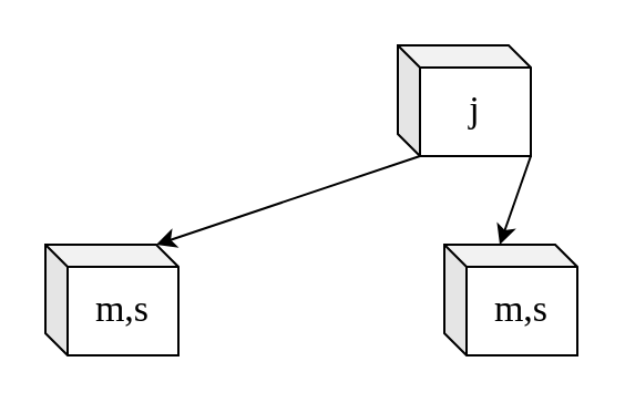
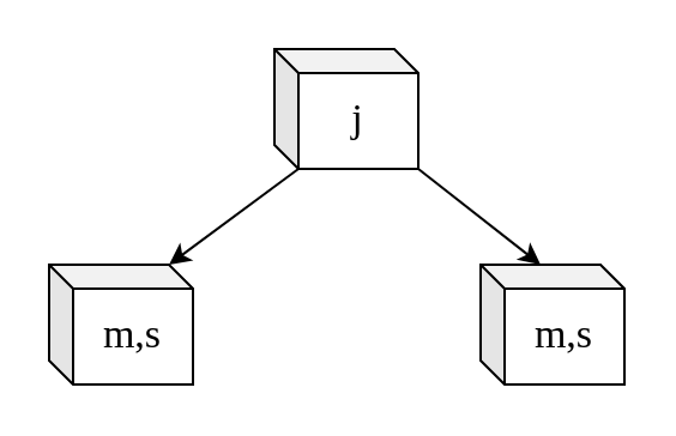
  <mxCell id="0" />
  <mxCell id="1" parent="0" />
  <mxCell id="2" style="rounded=0;orthogonalLoop=1;jettySize=auto;html=1;exitX=1;exitY=1;exitDx=0;exitDy=0;exitPerimeter=0;entryX=0;entryY=0;entryDx=25;entryDy=0;entryPerimeter=0;fontFamily=Comic Sans MS;fontSize=17;" edge="1" parent="1" source="4" target="6"><mxGeometry relative="1" as="geometry" /></mxCell>
  <mxCell id="3" style="edgeStyle=none;rounded=0;orthogonalLoop=1;jettySize=auto;html=1;exitX=0;exitY=0;exitDx=10;exitDy=50;exitPerimeter=0;entryX=0;entryY=0;entryDx=50;entryDy=0;entryPerimeter=0;fontFamily=Comic Sans MS;fontSize=17;" edge="1" parent="1" source="4" target="5"><mxGeometry relative="1" as="geometry" /></mxCell>
- <mxCell id="4" value="&lt;p&gt;&lt;font style=&quot;font-size: 17px&quot; face=&quot;Comic Sans MS&quot;&gt;j&lt;/font&gt;&lt;/p&gt;" style="shape=cube;whiteSpace=wrap;html=1;boundedLbl=1;backgroundOutline=1;darkOpacity=0.05;darkOpacity2=0.1;fontSize=14;size=10;" vertex="1" parent="1"><mxGeometry x="179" y="20" width="60" height="50" as="geometry" /></mxCell>
+ <mxCell id="4" value="&lt;p&gt;&lt;font style=&quot;font-size: 17px&quot; face=&quot;Comic Sans MS&quot;&gt;j&lt;/font&gt;&lt;/p&gt;" style="shape=cube;whiteSpace=wrap;html=1;boundedLbl=1;backgroundOutline=1;darkOpacity=0.05;darkOpacity2=0.1;fontSize=14;size=10;" vertex="1" parent="1"><mxGeometry x="114" y="20" width="60" height="50" as="geometry" /></mxCell>
  <mxCell id="5" value="&lt;p&gt;&lt;font style=&quot;font-size: 17px&quot; face=&quot;Comic Sans MS&quot;&gt;m,s&lt;/font&gt;&lt;/p&gt;" style="shape=cube;whiteSpace=wrap;html=1;boundedLbl=1;backgroundOutline=1;darkOpacity=0.05;darkOpacity2=0.1;fontSize=14;size=10;" vertex="1" parent="1"><mxGeometry x="20" y="110" width="60" height="50" as="geometry" /></mxCell>
  <mxCell id="6" value="&lt;p&gt;&lt;font style=&quot;font-size: 17px&quot; face=&quot;Comic Sans MS&quot;&gt;m,s&lt;/font&gt;&lt;/p&gt;" style="shape=cube;whiteSpace=wrap;html=1;boundedLbl=1;backgroundOutline=1;darkOpacity=0.05;darkOpacity2=0.1;fontSize=14;size=10;" vertex="1" parent="1"><mxGeometry x="200" y="110" width="60" height="50" as="geometry" /></mxCell>
